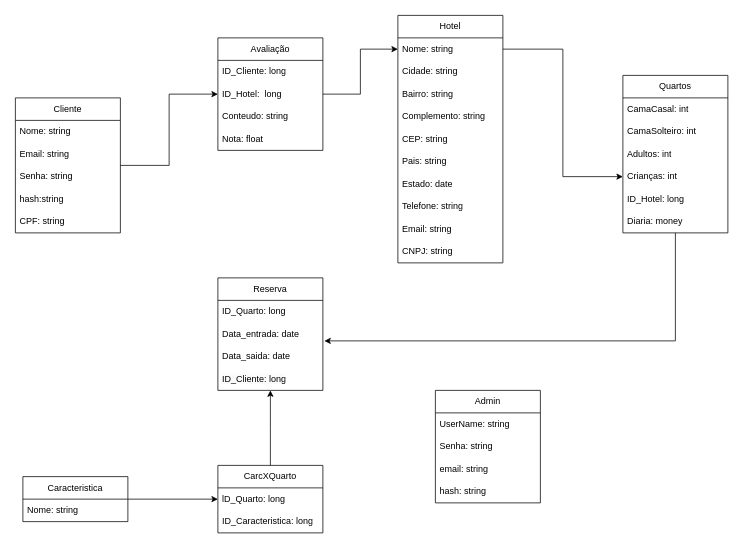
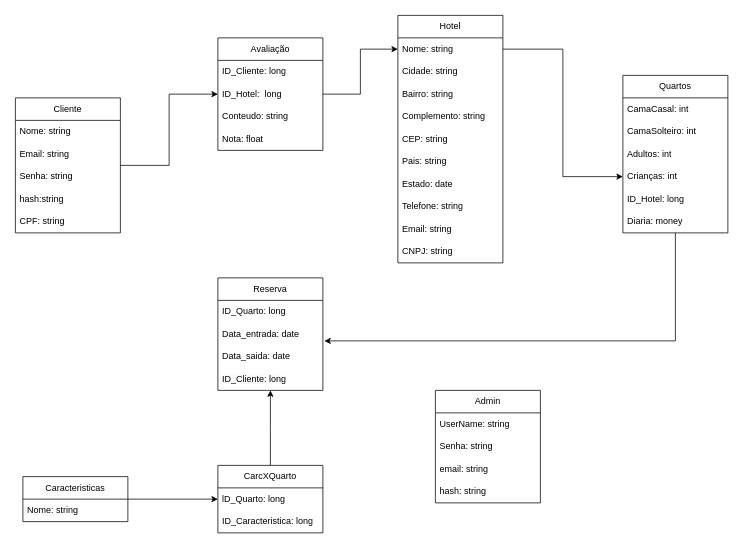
  <mxCell id="0" />
  <mxCell id="1" parent="0" />
  <mxCell id="2" value="Hotel" style="swimlane;fontStyle=0;childLayout=stackLayout;horizontal=1;startSize=30;horizontalStack=0;resizeParent=1;resizeParentMax=0;resizeLast=0;collapsible=1;marginBottom=0;whiteSpace=wrap;html=1;" vertex="1" parent="1"><mxGeometry x="530" y="20" width="140" height="330" as="geometry" /></mxCell>
  <mxCell id="3" value="Nome: string" style="text;strokeColor=none;fillColor=none;align=left;verticalAlign=middle;spacingLeft=4;spacingRight=4;overflow=hidden;points=[[0,0.5],[1,0.5]];portConstraint=eastwest;rotatable=0;whiteSpace=wrap;html=1;" vertex="1" parent="2"><mxGeometry y="30" width="140" height="30" as="geometry" /></mxCell>
  <mxCell id="4" value="Cidade: string" style="text;strokeColor=none;fillColor=none;align=left;verticalAlign=middle;spacingLeft=4;spacingRight=4;overflow=hidden;points=[[0,0.5],[1,0.5]];portConstraint=eastwest;rotatable=0;whiteSpace=wrap;html=1;" vertex="1" parent="2"><mxGeometry y="60" width="140" height="30" as="geometry" /></mxCell>
  <mxCell id="5" value="Bairro: string" style="text;strokeColor=none;fillColor=none;align=left;verticalAlign=middle;spacingLeft=4;spacingRight=4;overflow=hidden;points=[[0,0.5],[1,0.5]];portConstraint=eastwest;rotatable=0;whiteSpace=wrap;html=1;" vertex="1" parent="2"><mxGeometry y="90" width="140" height="30" as="geometry" /></mxCell>
  <mxCell id="6" value="Complemento: string" style="text;strokeColor=none;fillColor=none;align=left;verticalAlign=middle;spacingLeft=4;spacingRight=4;overflow=hidden;points=[[0,0.5],[1,0.5]];portConstraint=eastwest;rotatable=0;whiteSpace=wrap;html=1;" vertex="1" parent="2"><mxGeometry y="120" width="140" height="30" as="geometry" /></mxCell>
  <mxCell id="7" value="CEP: string" style="text;strokeColor=none;fillColor=none;align=left;verticalAlign=middle;spacingLeft=4;spacingRight=4;overflow=hidden;points=[[0,0.5],[1,0.5]];portConstraint=eastwest;rotatable=0;whiteSpace=wrap;html=1;" vertex="1" parent="2"><mxGeometry y="150" width="140" height="30" as="geometry" /></mxCell>
  <mxCell id="8" value="Pais: string" style="text;strokeColor=none;fillColor=none;align=left;verticalAlign=middle;spacingLeft=4;spacingRight=4;overflow=hidden;points=[[0,0.5],[1,0.5]];portConstraint=eastwest;rotatable=0;whiteSpace=wrap;html=1;" vertex="1" parent="2"><mxGeometry y="180" width="140" height="30" as="geometry" /></mxCell>
  <mxCell id="9" value="Estado: date" style="text;strokeColor=none;fillColor=none;align=left;verticalAlign=middle;spacingLeft=4;spacingRight=4;overflow=hidden;points=[[0,0.5],[1,0.5]];portConstraint=eastwest;rotatable=0;whiteSpace=wrap;html=1;" vertex="1" parent="2"><mxGeometry y="210" width="140" height="30" as="geometry" /></mxCell>
  <mxCell id="10" value="Telefone: string" style="text;strokeColor=none;fillColor=none;align=left;verticalAlign=middle;spacingLeft=4;spacingRight=4;overflow=hidden;points=[[0,0.5],[1,0.5]];portConstraint=eastwest;rotatable=0;whiteSpace=wrap;html=1;" vertex="1" parent="2"><mxGeometry y="240" width="140" height="30" as="geometry" /></mxCell>
  <mxCell id="11" value="Email: string" style="text;strokeColor=none;fillColor=none;align=left;verticalAlign=middle;spacingLeft=4;spacingRight=4;overflow=hidden;points=[[0,0.5],[1,0.5]];portConstraint=eastwest;rotatable=0;whiteSpace=wrap;html=1;" vertex="1" parent="2"><mxGeometry y="270" width="140" height="30" as="geometry" /></mxCell>
  <mxCell id="12" value="CNPJ: string" style="text;strokeColor=none;fillColor=none;align=left;verticalAlign=middle;spacingLeft=4;spacingRight=4;overflow=hidden;points=[[0,0.5],[1,0.5]];portConstraint=eastwest;rotatable=0;whiteSpace=wrap;html=1;" vertex="1" parent="2"><mxGeometry y="300" width="140" height="30" as="geometry" /></mxCell>
  <mxCell id="13" style="edgeStyle=orthogonalEdgeStyle;rounded=0;orthogonalLoop=1;jettySize=auto;html=1;" edge="1" parent="1" source="14" target="35"><mxGeometry relative="1" as="geometry" /></mxCell>
  <mxCell id="14" value="Cliente" style="swimlane;fontStyle=0;childLayout=stackLayout;horizontal=1;startSize=30;horizontalStack=0;resizeParent=1;resizeParentMax=0;resizeLast=0;collapsible=1;marginBottom=0;whiteSpace=wrap;html=1;" vertex="1" parent="1"><mxGeometry x="20" y="130" width="140" height="180" as="geometry" /></mxCell>
  <mxCell id="15" value="Nome: string&lt;span style=&quot;white-space: pre;&quot;&gt;&#09;&lt;/span&gt;" style="text;strokeColor=none;fillColor=none;align=left;verticalAlign=middle;spacingLeft=4;spacingRight=4;overflow=hidden;points=[[0,0.5],[1,0.5]];portConstraint=eastwest;rotatable=0;whiteSpace=wrap;html=1;" vertex="1" parent="14"><mxGeometry y="30" width="140" height="30" as="geometry" /></mxCell>
  <mxCell id="16" value="Email: string" style="text;strokeColor=none;fillColor=none;align=left;verticalAlign=middle;spacingLeft=4;spacingRight=4;overflow=hidden;points=[[0,0.5],[1,0.5]];portConstraint=eastwest;rotatable=0;whiteSpace=wrap;html=1;" vertex="1" parent="14"><mxGeometry y="60" width="140" height="30" as="geometry" /></mxCell>
  <mxCell id="17" value="Senha: string" style="text;strokeColor=none;fillColor=none;align=left;verticalAlign=middle;spacingLeft=4;spacingRight=4;overflow=hidden;points=[[0,0.5],[1,0.5]];portConstraint=eastwest;rotatable=0;whiteSpace=wrap;html=1;" vertex="1" parent="14"><mxGeometry y="90" width="140" height="30" as="geometry" /></mxCell>
  <mxCell id="18" value="hash:string" style="text;strokeColor=none;fillColor=none;align=left;verticalAlign=middle;spacingLeft=4;spacingRight=4;overflow=hidden;points=[[0,0.5],[1,0.5]];portConstraint=eastwest;rotatable=0;whiteSpace=wrap;html=1;" vertex="1" parent="14"><mxGeometry y="120" width="140" height="30" as="geometry" /></mxCell>
  <mxCell id="19" value="CPF: string" style="text;strokeColor=none;fillColor=none;align=left;verticalAlign=middle;spacingLeft=4;spacingRight=4;overflow=hidden;points=[[0,0.5],[1,0.5]];portConstraint=eastwest;rotatable=0;whiteSpace=wrap;html=1;" vertex="1" parent="14"><mxGeometry y="150" width="140" height="30" as="geometry" /></mxCell>
  <mxCell id="20" value="Admin" style="swimlane;fontStyle=0;childLayout=stackLayout;horizontal=1;startSize=30;horizontalStack=0;resizeParent=1;resizeParentMax=0;resizeLast=0;collapsible=1;marginBottom=0;whiteSpace=wrap;html=1;" vertex="1" parent="1"><mxGeometry x="580" y="520" width="140" height="150" as="geometry" /></mxCell>
  <mxCell id="21" value="UserName: string" style="text;strokeColor=none;fillColor=none;align=left;verticalAlign=middle;spacingLeft=4;spacingRight=4;overflow=hidden;points=[[0,0.5],[1,0.5]];portConstraint=eastwest;rotatable=0;whiteSpace=wrap;html=1;" vertex="1" parent="20"><mxGeometry y="30" width="140" height="30" as="geometry" /></mxCell>
  <mxCell id="22" value="Senha: string" style="text;strokeColor=none;fillColor=none;align=left;verticalAlign=middle;spacingLeft=4;spacingRight=4;overflow=hidden;points=[[0,0.5],[1,0.5]];portConstraint=eastwest;rotatable=0;whiteSpace=wrap;html=1;" vertex="1" parent="20"><mxGeometry y="60" width="140" height="30" as="geometry" /></mxCell>
  <mxCell id="23" value="email: string" style="text;strokeColor=none;fillColor=none;align=left;verticalAlign=middle;spacingLeft=4;spacingRight=4;overflow=hidden;points=[[0,0.5],[1,0.5]];portConstraint=eastwest;rotatable=0;whiteSpace=wrap;html=1;" vertex="1" parent="20"><mxGeometry y="90" width="140" height="30" as="geometry" /></mxCell>
  <mxCell id="24" value="hash: string" style="text;strokeColor=none;fillColor=none;align=left;verticalAlign=middle;spacingLeft=4;spacingRight=4;overflow=hidden;points=[[0,0.5],[1,0.5]];portConstraint=eastwest;rotatable=0;whiteSpace=wrap;html=1;" vertex="1" parent="20"><mxGeometry y="120" width="140" height="30" as="geometry" /></mxCell>
  <mxCell id="25" value="Quartos" style="swimlane;fontStyle=0;childLayout=stackLayout;horizontal=1;startSize=30;horizontalStack=0;resizeParent=1;resizeParentMax=0;resizeLast=0;collapsible=1;marginBottom=0;whiteSpace=wrap;html=1;" vertex="1" parent="1"><mxGeometry x="830" y="100" width="140" height="210" as="geometry" /></mxCell>
  <mxCell id="26" value="CamaCasal: int" style="text;strokeColor=none;fillColor=none;align=left;verticalAlign=middle;spacingLeft=4;spacingRight=4;overflow=hidden;points=[[0,0.5],[1,0.5]];portConstraint=eastwest;rotatable=0;whiteSpace=wrap;html=1;" vertex="1" parent="25"><mxGeometry y="30" width="140" height="30" as="geometry" /></mxCell>
  <mxCell id="27" value="CamaSolteiro: int" style="text;strokeColor=none;fillColor=none;align=left;verticalAlign=middle;spacingLeft=4;spacingRight=4;overflow=hidden;points=[[0,0.5],[1,0.5]];portConstraint=eastwest;rotatable=0;whiteSpace=wrap;html=1;" vertex="1" parent="25"><mxGeometry y="60" width="140" height="30" as="geometry" /></mxCell>
  <mxCell id="28" value="Adultos: int" style="text;strokeColor=none;fillColor=none;align=left;verticalAlign=middle;spacingLeft=4;spacingRight=4;overflow=hidden;points=[[0,0.5],[1,0.5]];portConstraint=eastwest;rotatable=0;whiteSpace=wrap;html=1;" vertex="1" parent="25"><mxGeometry y="90" width="140" height="30" as="geometry" /></mxCell>
  <mxCell id="29" value="Crianças: int" style="text;strokeColor=none;fillColor=none;align=left;verticalAlign=middle;spacingLeft=4;spacingRight=4;overflow=hidden;points=[[0,0.5],[1,0.5]];portConstraint=eastwest;rotatable=0;whiteSpace=wrap;html=1;" vertex="1" parent="25"><mxGeometry y="120" width="140" height="30" as="geometry" /></mxCell>
  <mxCell id="30" value="ID_Hotel: long" style="text;strokeColor=none;fillColor=none;align=left;verticalAlign=middle;spacingLeft=4;spacingRight=4;overflow=hidden;points=[[0,0.5],[1,0.5]];portConstraint=eastwest;rotatable=0;whiteSpace=wrap;html=1;" vertex="1" parent="25"><mxGeometry y="150" width="140" height="30" as="geometry" /></mxCell>
  <mxCell id="31" value="Diaria: money" style="text;strokeColor=none;fillColor=none;align=left;verticalAlign=middle;spacingLeft=4;spacingRight=4;overflow=hidden;points=[[0,0.5],[1,0.5]];portConstraint=eastwest;rotatable=0;whiteSpace=wrap;html=1;" vertex="1" parent="25"><mxGeometry y="180" width="140" height="30" as="geometry" /></mxCell>
  <mxCell id="32" style="edgeStyle=orthogonalEdgeStyle;rounded=0;orthogonalLoop=1;jettySize=auto;html=1;entryX=0;entryY=0.5;entryDx=0;entryDy=0;" edge="1" parent="1" source="33" target="3"><mxGeometry relative="1" as="geometry" /></mxCell>
  <mxCell id="33" value="Avaliação" style="swimlane;fontStyle=0;childLayout=stackLayout;horizontal=1;startSize=30;horizontalStack=0;resizeParent=1;resizeParentMax=0;resizeLast=0;collapsible=1;marginBottom=0;whiteSpace=wrap;html=1;" vertex="1" parent="1"><mxGeometry x="290" y="50" width="140" height="150" as="geometry" /></mxCell>
  <mxCell id="34" value="ID_Cliente: long" style="text;strokeColor=none;fillColor=none;align=left;verticalAlign=middle;spacingLeft=4;spacingRight=4;overflow=hidden;points=[[0,0.5],[1,0.5]];portConstraint=eastwest;rotatable=0;whiteSpace=wrap;html=1;" vertex="1" parent="33"><mxGeometry y="30" width="140" height="30" as="geometry" /></mxCell>
  <mxCell id="35" value="ID_Hotel:&amp;nbsp; long" style="text;strokeColor=none;fillColor=none;align=left;verticalAlign=middle;spacingLeft=4;spacingRight=4;overflow=hidden;points=[[0,0.5],[1,0.5]];portConstraint=eastwest;rotatable=0;whiteSpace=wrap;html=1;" vertex="1" parent="33"><mxGeometry y="60" width="140" height="30" as="geometry" /></mxCell>
  <mxCell id="36" value="Conteudo: string" style="text;strokeColor=none;fillColor=none;align=left;verticalAlign=middle;spacingLeft=4;spacingRight=4;overflow=hidden;points=[[0,0.5],[1,0.5]];portConstraint=eastwest;rotatable=0;whiteSpace=wrap;html=1;" vertex="1" parent="33"><mxGeometry y="90" width="140" height="30" as="geometry" /></mxCell>
  <mxCell id="37" value="Nota: float" style="text;strokeColor=none;fillColor=none;align=left;verticalAlign=middle;spacingLeft=4;spacingRight=4;overflow=hidden;points=[[0,0.5],[1,0.5]];portConstraint=eastwest;rotatable=0;whiteSpace=wrap;html=1;" vertex="1" parent="33"><mxGeometry y="120" width="140" height="30" as="geometry" /></mxCell>
  <mxCell id="38" style="edgeStyle=orthogonalEdgeStyle;rounded=0;orthogonalLoop=1;jettySize=auto;html=1;entryX=0;entryY=0.5;entryDx=0;entryDy=0;" edge="1" parent="1" source="39" target="43"><mxGeometry relative="1" as="geometry" /></mxCell>
- <mxCell id="39" value="Caracteristica" style="swimlane;fontStyle=0;childLayout=stackLayout;horizontal=1;startSize=30;horizontalStack=0;resizeParent=1;resizeParentMax=0;resizeLast=0;collapsible=1;marginBottom=0;whiteSpace=wrap;html=1;" vertex="1" parent="1"><mxGeometry x="30" y="635" width="140" height="60" as="geometry" /></mxCell>
+ <mxCell id="39" value="Caracteristicas" style="swimlane;fontStyle=0;childLayout=stackLayout;horizontal=1;startSize=30;horizontalStack=0;resizeParent=1;resizeParentMax=0;resizeLast=0;collapsible=1;marginBottom=0;whiteSpace=wrap;html=1;" vertex="1" parent="1"><mxGeometry x="30" y="635" width="140" height="60" as="geometry" /></mxCell>
  <mxCell id="40" value="Nome: string" style="text;strokeColor=none;fillColor=none;align=left;verticalAlign=middle;spacingLeft=4;spacingRight=4;overflow=hidden;points=[[0,0.5],[1,0.5]];portConstraint=eastwest;rotatable=0;whiteSpace=wrap;html=1;" vertex="1" parent="39"><mxGeometry y="30" width="140" height="30" as="geometry" /></mxCell>
  <mxCell id="41" style="edgeStyle=orthogonalEdgeStyle;rounded=0;orthogonalLoop=1;jettySize=auto;html=1;" edge="1" parent="1" source="42"><mxGeometry relative="1" as="geometry"><mxPoint x="360" y="520" as="targetPoint" /></mxGeometry></mxCell>
  <mxCell id="42" value="CarcXQuarto" style="swimlane;fontStyle=0;childLayout=stackLayout;horizontal=1;startSize=30;horizontalStack=0;resizeParent=1;resizeParentMax=0;resizeLast=0;collapsible=1;marginBottom=0;whiteSpace=wrap;html=1;" vertex="1" parent="1"><mxGeometry x="290" y="620" width="140" height="90" as="geometry" /></mxCell>
  <mxCell id="43" value="lD_Quarto: long" style="text;strokeColor=none;fillColor=none;align=left;verticalAlign=middle;spacingLeft=4;spacingRight=4;overflow=hidden;points=[[0,0.5],[1,0.5]];portConstraint=eastwest;rotatable=0;whiteSpace=wrap;html=1;" vertex="1" parent="42"><mxGeometry y="30" width="140" height="30" as="geometry" /></mxCell>
  <mxCell id="44" value="ID_Caracteristica: long" style="text;strokeColor=none;fillColor=none;align=left;verticalAlign=middle;spacingLeft=4;spacingRight=4;overflow=hidden;points=[[0,0.5],[1,0.5]];portConstraint=eastwest;rotatable=0;whiteSpace=wrap;html=1;" vertex="1" parent="42"><mxGeometry y="60" width="140" height="30" as="geometry" /></mxCell>
  <mxCell id="45" value="Reserva" style="swimlane;fontStyle=0;childLayout=stackLayout;horizontal=1;startSize=30;horizontalStack=0;resizeParent=1;resizeParentMax=0;resizeLast=0;collapsible=1;marginBottom=0;whiteSpace=wrap;html=1;" vertex="1" parent="1"><mxGeometry x="290" y="370" width="140" height="150" as="geometry" /></mxCell>
  <mxCell id="46" value="ID_Quarto: long" style="text;strokeColor=none;fillColor=none;align=left;verticalAlign=middle;spacingLeft=4;spacingRight=4;overflow=hidden;points=[[0,0.5],[1,0.5]];portConstraint=eastwest;rotatable=0;whiteSpace=wrap;html=1;" vertex="1" parent="45"><mxGeometry y="30" width="140" height="30" as="geometry" /></mxCell>
  <mxCell id="47" value="Data_entrada: date" style="text;strokeColor=none;fillColor=none;align=left;verticalAlign=middle;spacingLeft=4;spacingRight=4;overflow=hidden;points=[[0,0.5],[1,0.5]];portConstraint=eastwest;rotatable=0;whiteSpace=wrap;html=1;" vertex="1" parent="45"><mxGeometry y="60" width="140" height="30" as="geometry" /></mxCell>
  <mxCell id="48" value="Data_saida: date" style="text;strokeColor=none;fillColor=none;align=left;verticalAlign=middle;spacingLeft=4;spacingRight=4;overflow=hidden;points=[[0,0.5],[1,0.5]];portConstraint=eastwest;rotatable=0;whiteSpace=wrap;html=1;" vertex="1" parent="45"><mxGeometry y="90" width="140" height="30" as="geometry" /></mxCell>
  <mxCell id="49" value="&lt;span style=&quot;color: rgb(0, 0, 0); font-family: Helvetica; font-size: 12px; font-style: normal; font-variant-ligatures: normal; font-variant-caps: normal; font-weight: 400; letter-spacing: normal; orphans: 2; text-align: left; text-indent: 0px; text-transform: none; widows: 2; word-spacing: 0px; -webkit-text-stroke-width: 0px; background-color: rgb(251, 251, 251); text-decoration-thickness: initial; text-decoration-style: initial; text-decoration-color: initial; float: none; display: inline !important;&quot;&gt;ID_Cliente: long&lt;/span&gt;" style="text;strokeColor=none;fillColor=none;align=left;verticalAlign=middle;spacingLeft=4;spacingRight=4;overflow=hidden;points=[[0,0.5],[1,0.5]];portConstraint=eastwest;rotatable=0;whiteSpace=wrap;html=1;" vertex="1" parent="45"><mxGeometry y="120" width="140" height="30" as="geometry" /></mxCell>
  <mxCell id="50" style="edgeStyle=orthogonalEdgeStyle;rounded=0;orthogonalLoop=1;jettySize=auto;html=1;entryX=0;entryY=0.5;entryDx=0;entryDy=0;" edge="1" parent="1" source="3" target="29"><mxGeometry relative="1" as="geometry" /></mxCell>
  <mxCell id="51" style="edgeStyle=orthogonalEdgeStyle;rounded=0;orthogonalLoop=1;jettySize=auto;html=1;entryX=1.014;entryY=-0.2;entryDx=0;entryDy=0;entryPerimeter=0;" edge="1" parent="1" source="25" target="48"><mxGeometry relative="1" as="geometry" /></mxCell>
